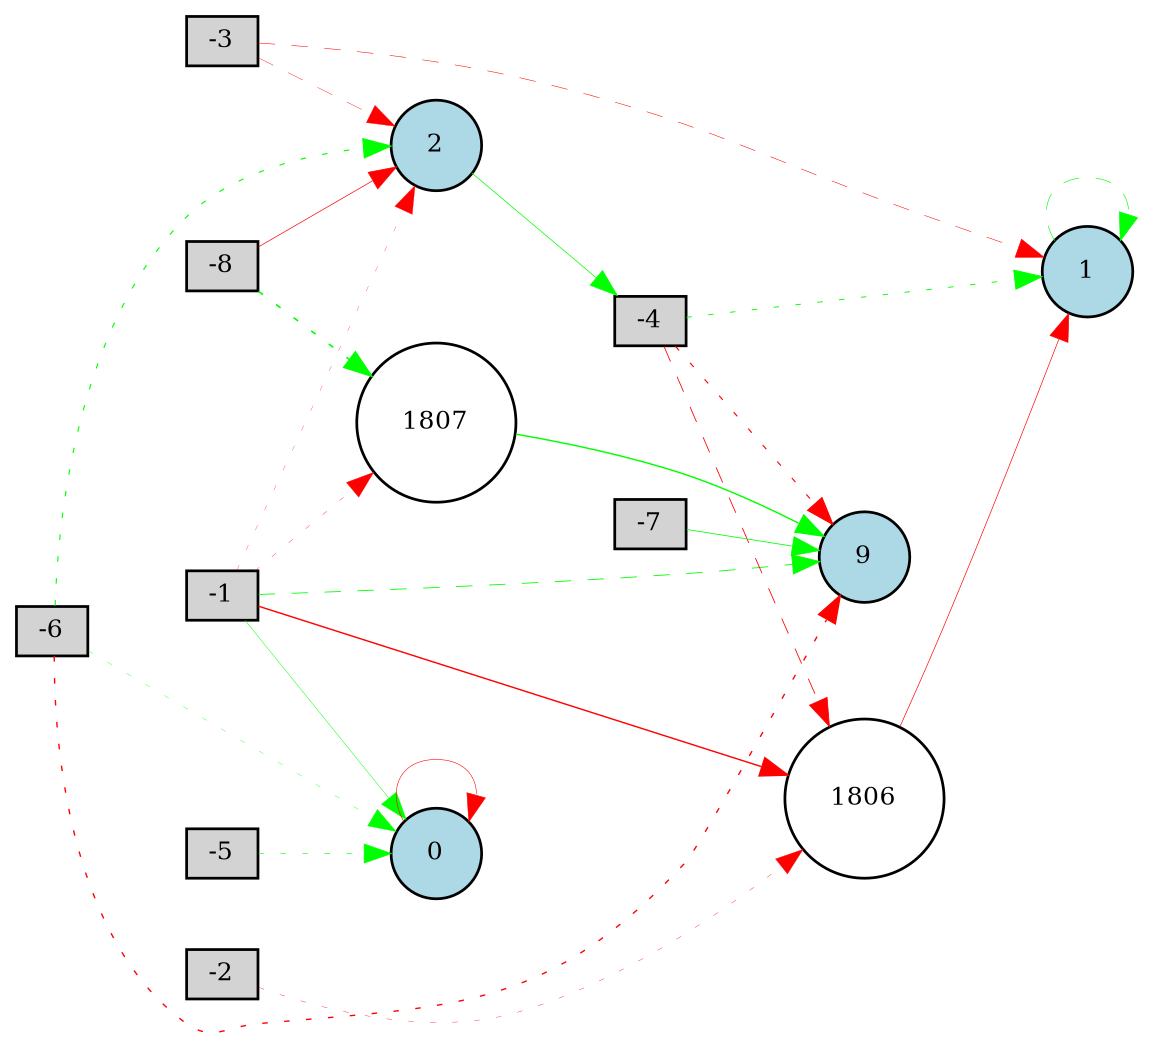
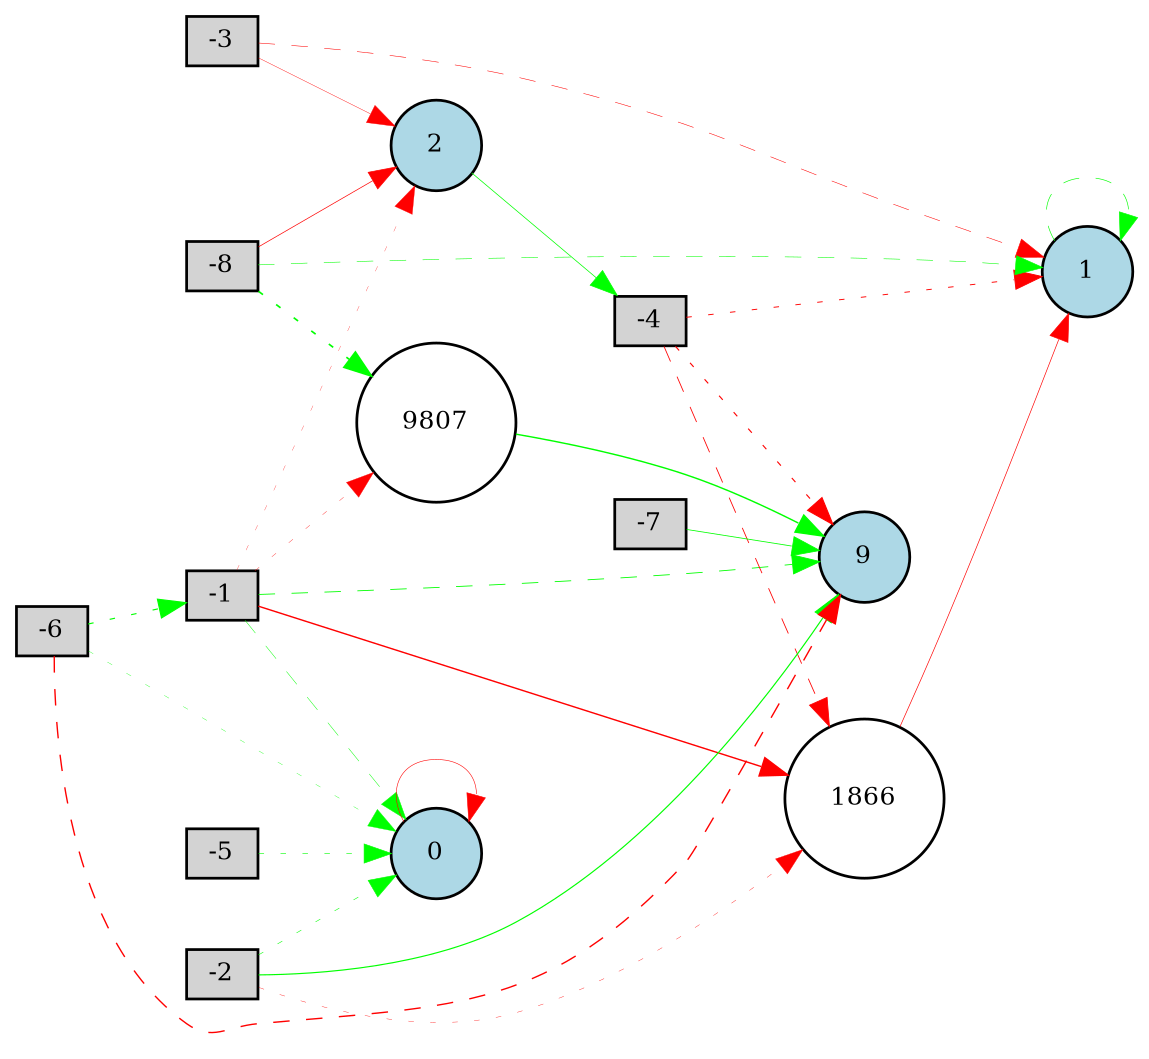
  digraph {
    rankdir=LR
    node [fillcolor=lightgray fontsize=9 shape=box style=filled]
    edge [color=green style=dotted]
    -1 [height=0.2 width=0.2]
    0 [fillcolor=lightblue height=0.2 shape=circle width=0.2]
    2 [fillcolor=lightblue height=0.2 shape=circle width=0.2]
    n4 [fillcolor=lightblue height=0.2 label=9 shape=circle width=0.2]
-   1806 [fillcolor=white height=0.2 shape=circle width=0.2]
-   1807 [fillcolor=white height=0.2 shape=circle width=0.2]
+   1806 [fillcolor=white height=0.2 shape=circle width=0.2 label=1866]
+   1807 [fillcolor=white height=0.2 shape=circle width=0.2 label=9807]
    -4 [height=0.2 width=0.2]
    1 [fillcolor=lightblue height=0.2 shape=circle width=0.2]
    -2 [height=0.2 width=0.2]
    -3 [height=0.2 width=0.2]
    -5 [height=0.2 width=0.2]
    -6 [height=0.2 width=0.2]
    -7 [height=0.2 width=0.2]
    -8 [height=0.2 width=0.2]
-   -1 -> 0 [penwidth=0.17334624897534218 style=solid]
+   -1 -> 0 [penwidth=0.17334624897534218 style=dashed]
    -1 -> 2 [color=red penwidth=0.10261571090277789]
    -1 -> n4 [penwidth=0.3124480326012422 style=dashed]
    -1 -> 1806 [color=red penwidth=0.5175559716083108 style=solid]
    -1 -> 1807 [color=red penwidth=0.1263129860558826]
    0 -> 0 [color=red penwidth=0.20659597960670506 style=solid]
    2 -> -4 [penwidth=0.2644361644646513 style=solid]
    1806 -> 1 [color=red penwidth=0.24524243328906933 style=solid]
    1807 -> n4 [penwidth=0.5203779711620016 style=solid]
    -4 -> n4 [color=red penwidth=0.4121628110286405]
    -4 -> 1806 [color=red penwidth=0.3046238101887657 style=dashed]
-   -4 -> 1 [penwidth=0.3397100597911942]
+   -4 -> 1 [color=red penwidth=0.3397100597911942]
    1 -> 1 [penwidth=0.23338915448996103 style=dashed]
+   -2 -> 0 [penwidth=0.2020533349976177]
+   -2 -> n4 [penwidth=0.4245984461068276 style=solid]
    -2 -> 1806 [color=red penwidth=0.13241385388964458]
-   -3 -> 2 [color=red penwidth=0.14481735727516964 style=dashed]
+   -3 -> 2 [color=red penwidth=0.14481735727516964 style=solid]
    -3 -> 1 [color=red penwidth=0.1911413487323248 style=dashed]
    -5 -> 0 [penwidth=0.21653527123366925]
    -6 -> 0 [penwidth=0.1252061942144616]
-   -6 -> 2 [penwidth=0.41754650862117026]
-   -6 -> n4 [color=red penwidth=0.5062444631191089]
+   -6 -> -1 [penwidth=0.41754650862117026]
+   -6 -> n4 [color=red penwidth=0.5062444631191089 style=dashed]
    -7 -> n4 [penwidth=0.2919539417979974 style=solid]
    -8 -> 2 [color=red penwidth=0.2525685675812962 style=solid]
    -8 -> 1807 [penwidth=0.6087222647061465]
+   -8 -> 1 [penwidth=0.198842579177963 style=dashed]
  }
